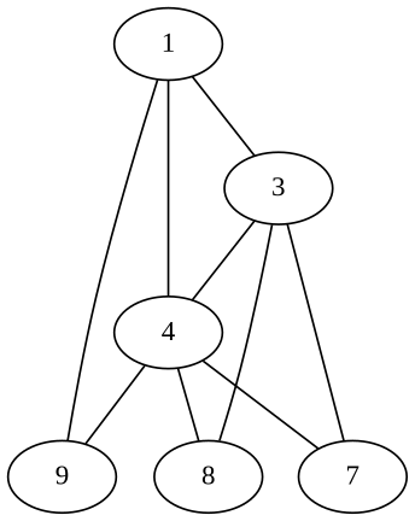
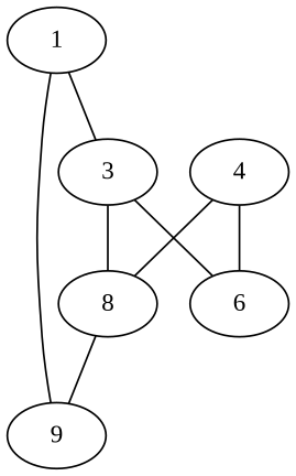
  graph {
    fontname="Liberation Serif"
    node [fontname="Liberation Serif"]
    edge [fontname="Liberation Serif"]
    1
    3
    9
    4
    8
-   7
+   7 [label=6]
    1 -- 3
    1 -- 9
-   1 -- 4
-   3 -- 4
    3 -- 8
    3 -- 7
-   4 -- 9
+   8 -- 9
    4 -- 8
    4 -- 7
  }
